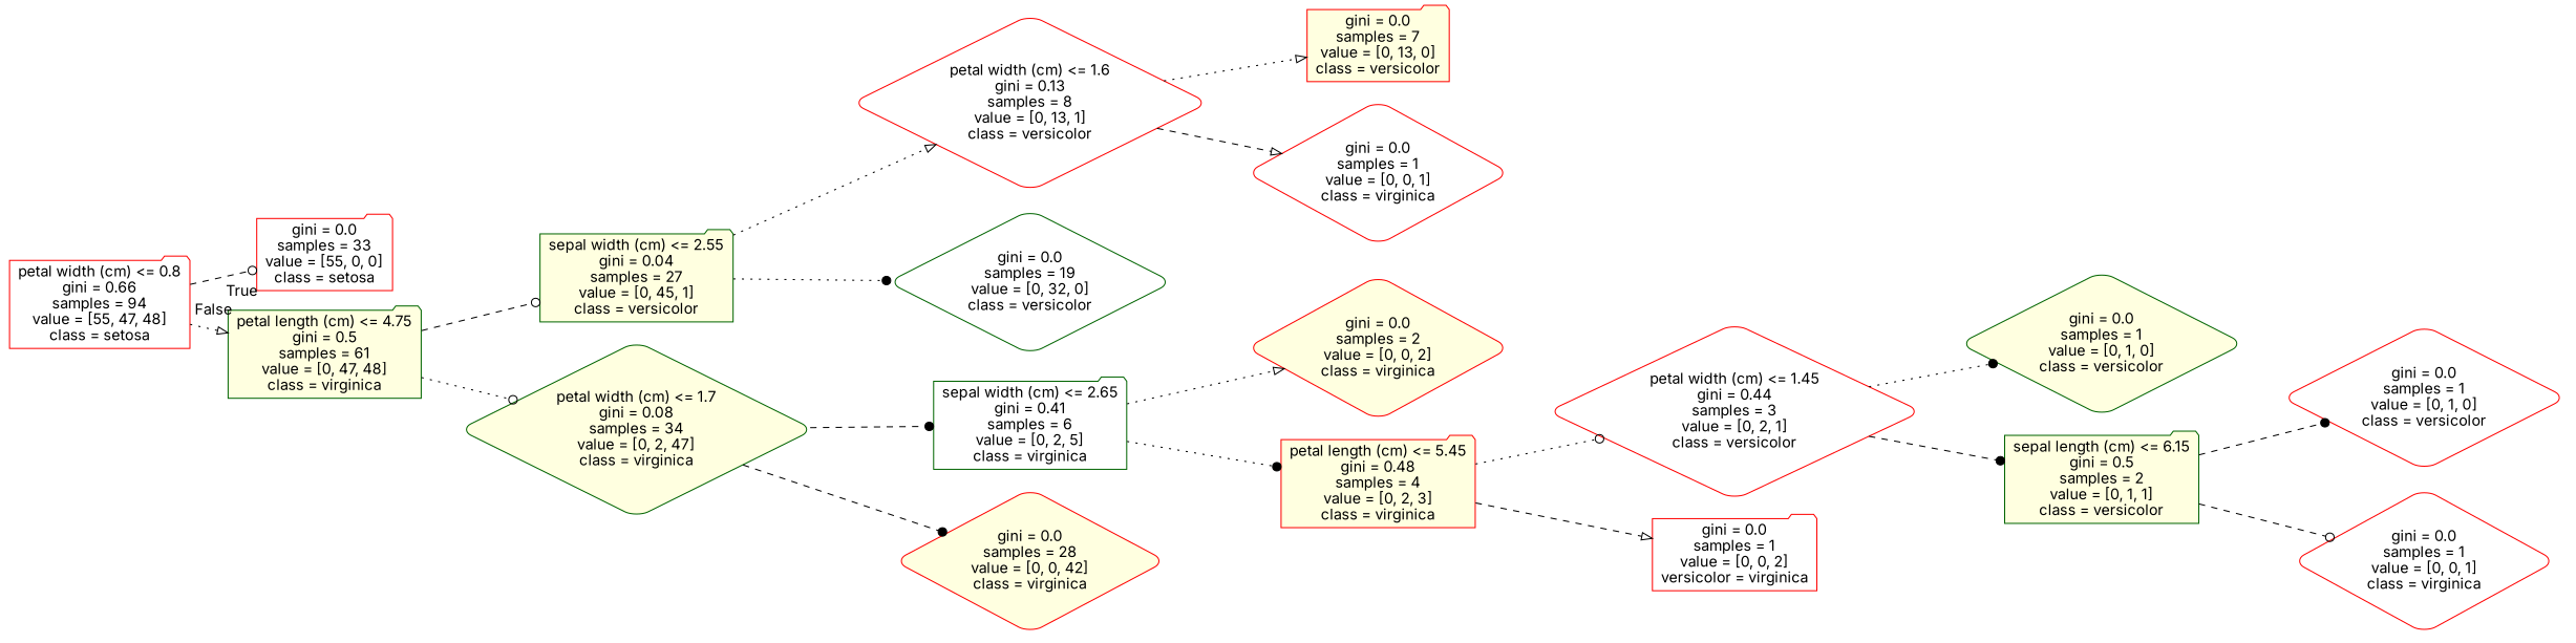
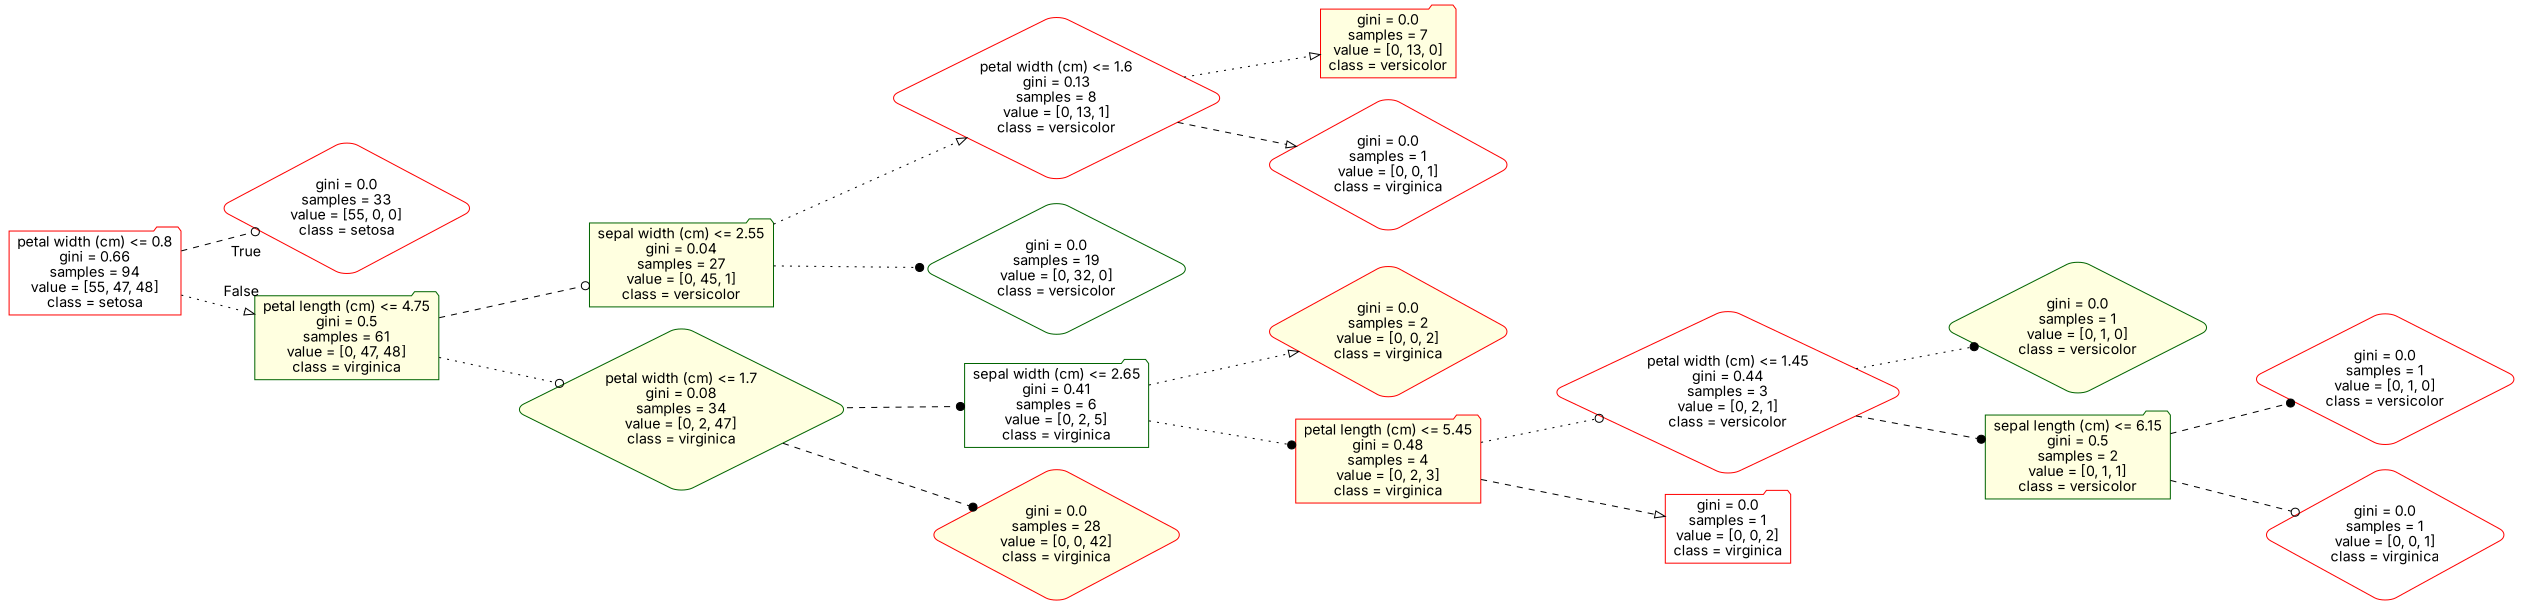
  digraph {
    fontname=Inter
    rankdir=LR
    node [color=red fillcolor=white fontname=Inter shape=diamond style="filled, rounded"]
    edge [arrowhead=dot fontname=Inter style=dashed]
    n1 [label="petal width (cm) <= 0.8\ngini = 0.66\nsamples = 94\nvalue = [55, 47, 48]\nclass = setosa" shape=folder]
-   n2 [label="gini = 0.0\nsamples = 33\nvalue = [55, 0, 0]\nclass = setosa" shape=folder]
+   n2 [label="gini = 0.0\nsamples = 33\nvalue = [55, 0, 0]\nclass = setosa"]
    n3 [color=darkgreen fillcolor=lightyellow label="petal length (cm) <= 4.75\ngini = 0.5\nsamples = 61\nvalue = [0, 47, 48]\nclass = virginica" shape=folder]
    n4 [color=darkgreen fillcolor=lightyellow label="sepal width (cm) <= 2.55\ngini = 0.04\nsamples = 27\nvalue = [0, 45, 1]\nclass = versicolor" shape=folder]
    n5 [color=darkgreen fillcolor=lightyellow label="petal width (cm) <= 1.7\ngini = 0.08\nsamples = 34\nvalue = [0, 2, 47]\nclass = virginica"]
    n6 [label="petal width (cm) <= 1.6\ngini = 0.13\nsamples = 8\nvalue = [0, 13, 1]\nclass = versicolor"]
    n7 [color=darkgreen label="gini = 0.0\nsamples = 19\nvalue = [0, 32, 0]\nclass = versicolor"]
    n8 [color=darkgreen label="sepal width (cm) <= 2.65\ngini = 0.41\nsamples = 6\nvalue = [0, 2, 5]\nclass = virginica" shape=folder]
    n9 [fillcolor=lightyellow label="gini = 0.0\nsamples = 28\nvalue = [0, 0, 42]\nclass = virginica"]
    n10 [fillcolor=lightyellow label="gini = 0.0\nsamples = 7\nvalue = [0, 13, 0]\nclass = versicolor" shape=folder]
    n11 [label="gini = 0.0\nsamples = 1\nvalue = [0, 0, 1]\nclass = virginica"]
    n12 [fillcolor=lightyellow label="gini = 0.0\nsamples = 2\nvalue = [0, 0, 2]\nclass = virginica"]
    n13 [fillcolor=lightyellow label="petal length (cm) <= 5.45\ngini = 0.48\nsamples = 4\nvalue = [0, 2, 3]\nclass = virginica" shape=folder]
    n14 [label="petal width (cm) <= 1.45\ngini = 0.44\nsamples = 3\nvalue = [0, 2, 1]\nclass = versicolor"]
-   n15 [label="gini = 0.0\nsamples = 1\nvalue = [0, 0, 2]\nversicolor = virginica" shape=folder]
+   n15 [label="gini = 0.0\nsamples = 1\nvalue = [0, 0, 2]\nclass = virginica" shape=folder]
    n16 [color=darkgreen fillcolor=lightyellow label="gini = 0.0\nsamples = 1\nvalue = [0, 1, 0]\nclass = versicolor"]
    n17 [color=darkgreen fillcolor=lightyellow label="sepal length (cm) <= 6.15\ngini = 0.5\nsamples = 2\nvalue = [0, 1, 1]\nclass = versicolor" shape=folder]
    n18 [label="gini = 0.0\nsamples = 1\nvalue = [0, 1, 0]\nclass = versicolor"]
    n19 [label="gini = 0.0\nsamples = 1\nvalue = [0, 0, 1]\nclass = virginica"]
    n1 -> n2 [arrowhead=odot headlabel=True labelangle=45 labeldistance=2.5]
    n1 -> n3 [arrowhead=onormal headlabel=False labelangle=-45 labeldistance=2.5 style=dotted]
    n3 -> n4 [arrowhead=odot]
    n3 -> n5 [arrowhead=odot style=dotted]
    n4 -> n6 [arrowhead=onormal style=dotted]
    n4 -> n7 [style=dotted]
    n5 -> n8
    n5 -> n9
    n6 -> n10 [arrowhead=onormal style=dotted]
    n6 -> n11 [arrowhead=onormal]
    n8 -> n12 [arrowhead=onormal style=dotted]
    n8 -> n13 [style=dotted]
    n13 -> n14 [arrowhead=odot style=dotted]
    n13 -> n15 [arrowhead=onormal]
    n14 -> n16 [style=dotted]
    n14 -> n17
    n17 -> n18
    n17 -> n19 [arrowhead=odot]
  }
